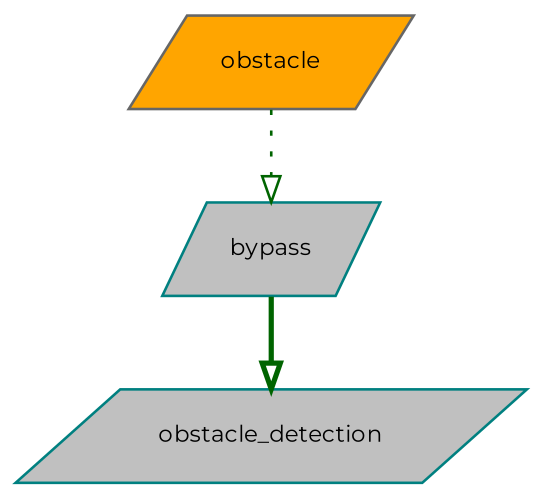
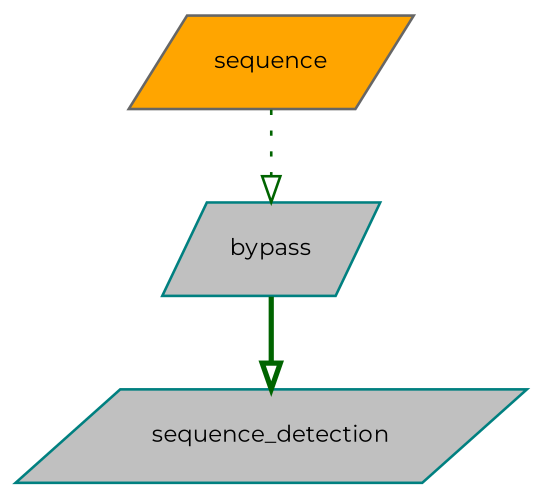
  digraph {
    fontname=Montserrat
    ordering=out
    node [color=teal fillcolor=gray fontcolor=black fontname=Montserrat fontsize=9 shape=parallelogram style=filled]
    edge [arrowhead=onormal color=darkgreen fontname=Montserrat]
-   n1 [color=gray40 fillcolor=orange label=obstacle]
+   n1 [color=gray40 fillcolor=orange label=sequence]
    n2 [label=bypass]
-   n3 [label=obstacle_detection]
+   n3 [label=sequence_detection]
    n1 -> n2 [style=dotted]
    n2 -> n3 [style=bold]
  }
